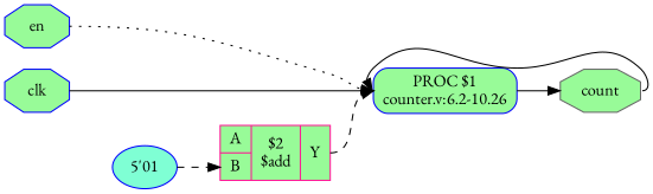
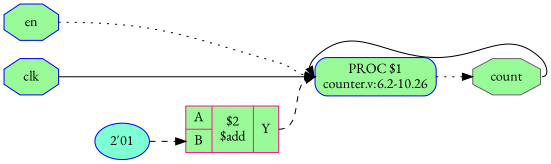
  digraph {
    fontname="EB Garamond"
    rankdir=LR
    remincross=true
    node [color=blue fillcolor=palegreen fontname="EB Garamond" shape=octagon style=filled]
    edge [color=black fontcolor=black fontname="EB Garamond" headport=w style=dotted tailport=e]
    n1 [fontcolor=black label=en]
    n2 [fontcolor=black label=clk]
    n3 [color=gray40 fontcolor=black label=count]
    n4 [label="PROC $1\ncounter.v:6.2-10.26" shape=box style="rounded,filled"]
    n5 [color=deeppink label="{{<p7> A|<p8> B}|$2\n$add|{<p9> Y}}" shape=record]
-   n6 [fillcolor=aquamarine label="5'01" shape=""]
+   n6 [fillcolor=aquamarine label="2'01" shape=""]
    subgraph sub_1 {
      rank=source
      n1
      n2
    }
    subgraph sub_2 {
      rank=sink
      n3
    }
    n1 -> n4
    n2 -> n4 [style=solid]
    n3 -> n4 [style=solid]
-   n4 -> n3 [style=solid]
+   n4 -> n3
    n5 -> n4 [style=dashed tailport="p9:e"]
    n6 -> n5 [headport="p8:w" style=dashed]
  }
